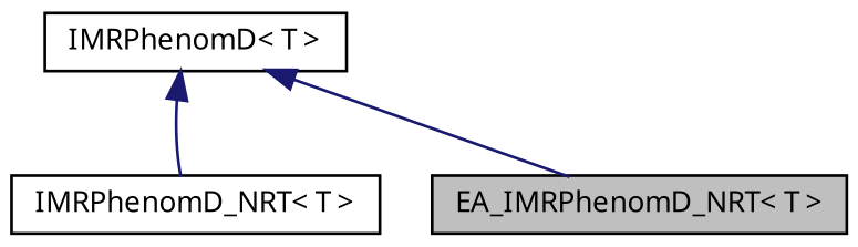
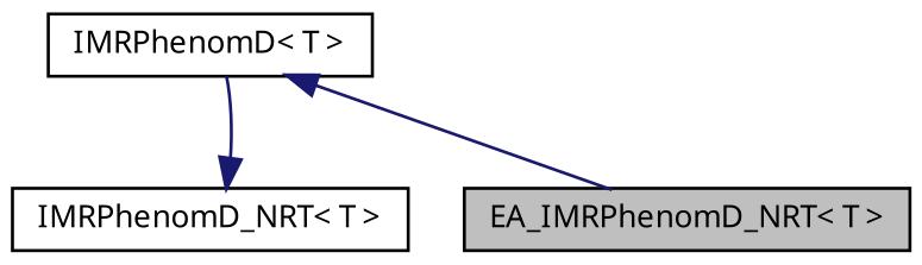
  digraph {
    fontname="Noto Sans"
    node [color=black fillcolor=white fontname="Noto Sans" fontsize=10 shape=record style=filled]
    edge [color=midnightblue dir=back fontname="Noto Sans" fontsize=10 labelfontname=Helvetica labelfontsize=10 style=solid]
    n1 [fillcolor=grey75 fontcolor=black height=0.2 label="EA_IMRPhenomD_NRT\< T \>" width=0.4]
    n2 [height=0.2 label="IMRPhenomD_NRT\< T \>" width=0.4]
    n3 [height=0.2 label="IMRPhenomD\< T \>" width=0.4]
    n3 -> n1
-   n3 -> n2
+   n2 -> n3
  }
